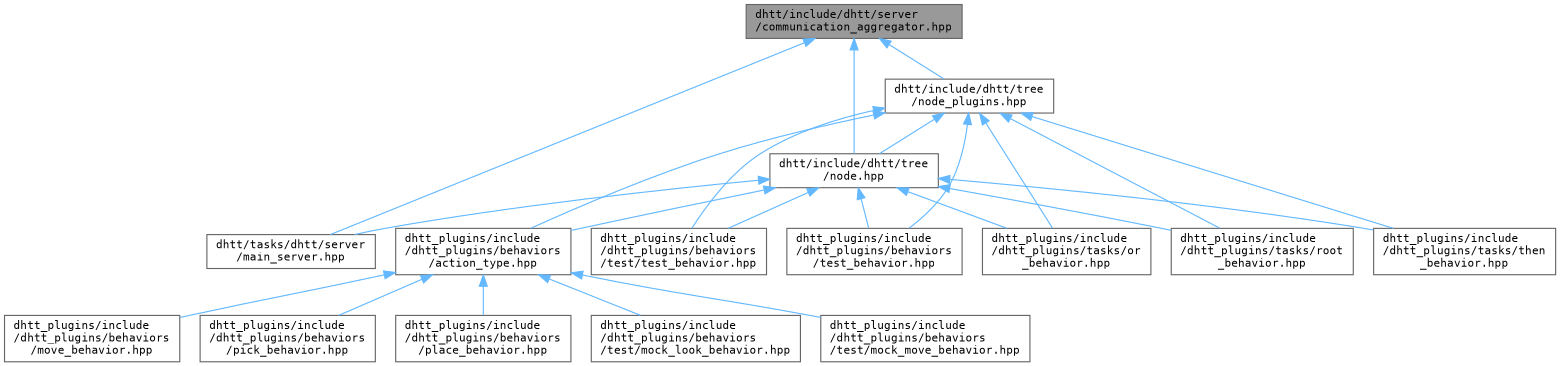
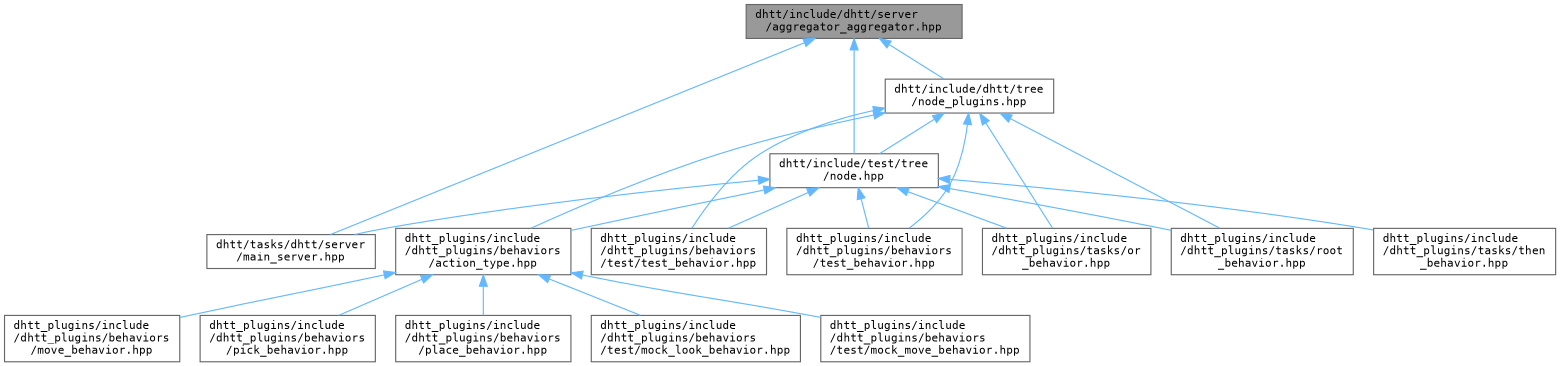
  digraph {
    fontname="DejaVu Sans Mono"
    node [color=grey40 fillcolor=white fontname="DejaVu Sans Mono" fontsize=10 shape=box style=filled]
    edge [color=steelblue1 dir=back fontname="DejaVu Sans Mono" fontsize=10 labelfontname=Helvetica labelfontsize=10 style=solid]
-   n1 [color=gray40 fillcolor=grey60 fontcolor=black height=0.2 label="dhtt/include/dhtt/server\l/communication_aggregator.hpp" width=0.4]
+   n1 [color=gray40 fillcolor=grey60 fontcolor=black height=0.2 label="dhtt/include/dhtt/server\l/aggregator_aggregator.hpp" width=0.4]
    n2 [height=0.2 label="dhtt/tasks/dhtt/server\l/main_server.hpp" width=0.4]
-   n3 [height=0.2 label="dhtt/include/dhtt/tree\l/node.hpp" width=0.4]
+   n3 [height=0.2 label="dhtt/include/test/tree\l/node.hpp" width=0.4]
    n4 [height=0.2 label="dhtt/include/dhtt/tree\l/node_plugins.hpp" width=0.4]
    n5 [height=0.2 label="dhtt_plugins/include\l/dhtt_plugins/behaviors\l/action_type.hpp" width=0.4]
    n6 [height=0.2 label="dhtt_plugins/include\l/dhtt_plugins/behaviors\l/test/test_behavior.hpp" width=0.4]
    n7 [height=0.2 label="dhtt_plugins/include\l/dhtt_plugins/behaviors\l/test_behavior.hpp" width=0.4]
    n8 [height=0.2 label="dhtt_plugins/include\l/dhtt_plugins/tasks/or\l_behavior.hpp" width=0.4]
    n9 [height=0.2 label="dhtt_plugins/include\l/dhtt_plugins/tasks/root\l_behavior.hpp" width=0.4]
    n10 [height=0.2 label="dhtt_plugins/include\l/dhtt_plugins/tasks/then\l_behavior.hpp" width=0.4]
    n11 [height=0.2 label="dhtt_plugins/include\l/dhtt_plugins/behaviors\l/move_behavior.hpp" width=0.4]
    n12 [height=0.2 label="dhtt_plugins/include\l/dhtt_plugins/behaviors\l/pick_behavior.hpp" width=0.4]
    n13 [height=0.2 label="dhtt_plugins/include\l/dhtt_plugins/behaviors\l/place_behavior.hpp" width=0.4]
    n14 [height=0.2 label="dhtt_plugins/include\l/dhtt_plugins/behaviors\l/test/mock_look_behavior.hpp" width=0.4]
    n15 [height=0.2 label="dhtt_plugins/include\l/dhtt_plugins/behaviors\l/test/mock_move_behavior.hpp" width=0.4]
    n1 -> n2
    n1 -> n3
    n1 -> n4
    n3 -> n2
    n3 -> n5
    n3 -> n6
    n3 -> n7
    n3 -> n8
    n3 -> n9
    n3 -> n10
    n4 -> n3
    n4 -> n5
    n4 -> n6
    n4 -> n7
    n4 -> n8
    n4 -> n9
-   n4 -> n10
    n5 -> n11
    n5 -> n12
    n5 -> n13
    n5 -> n14
    n5 -> n15
  }
